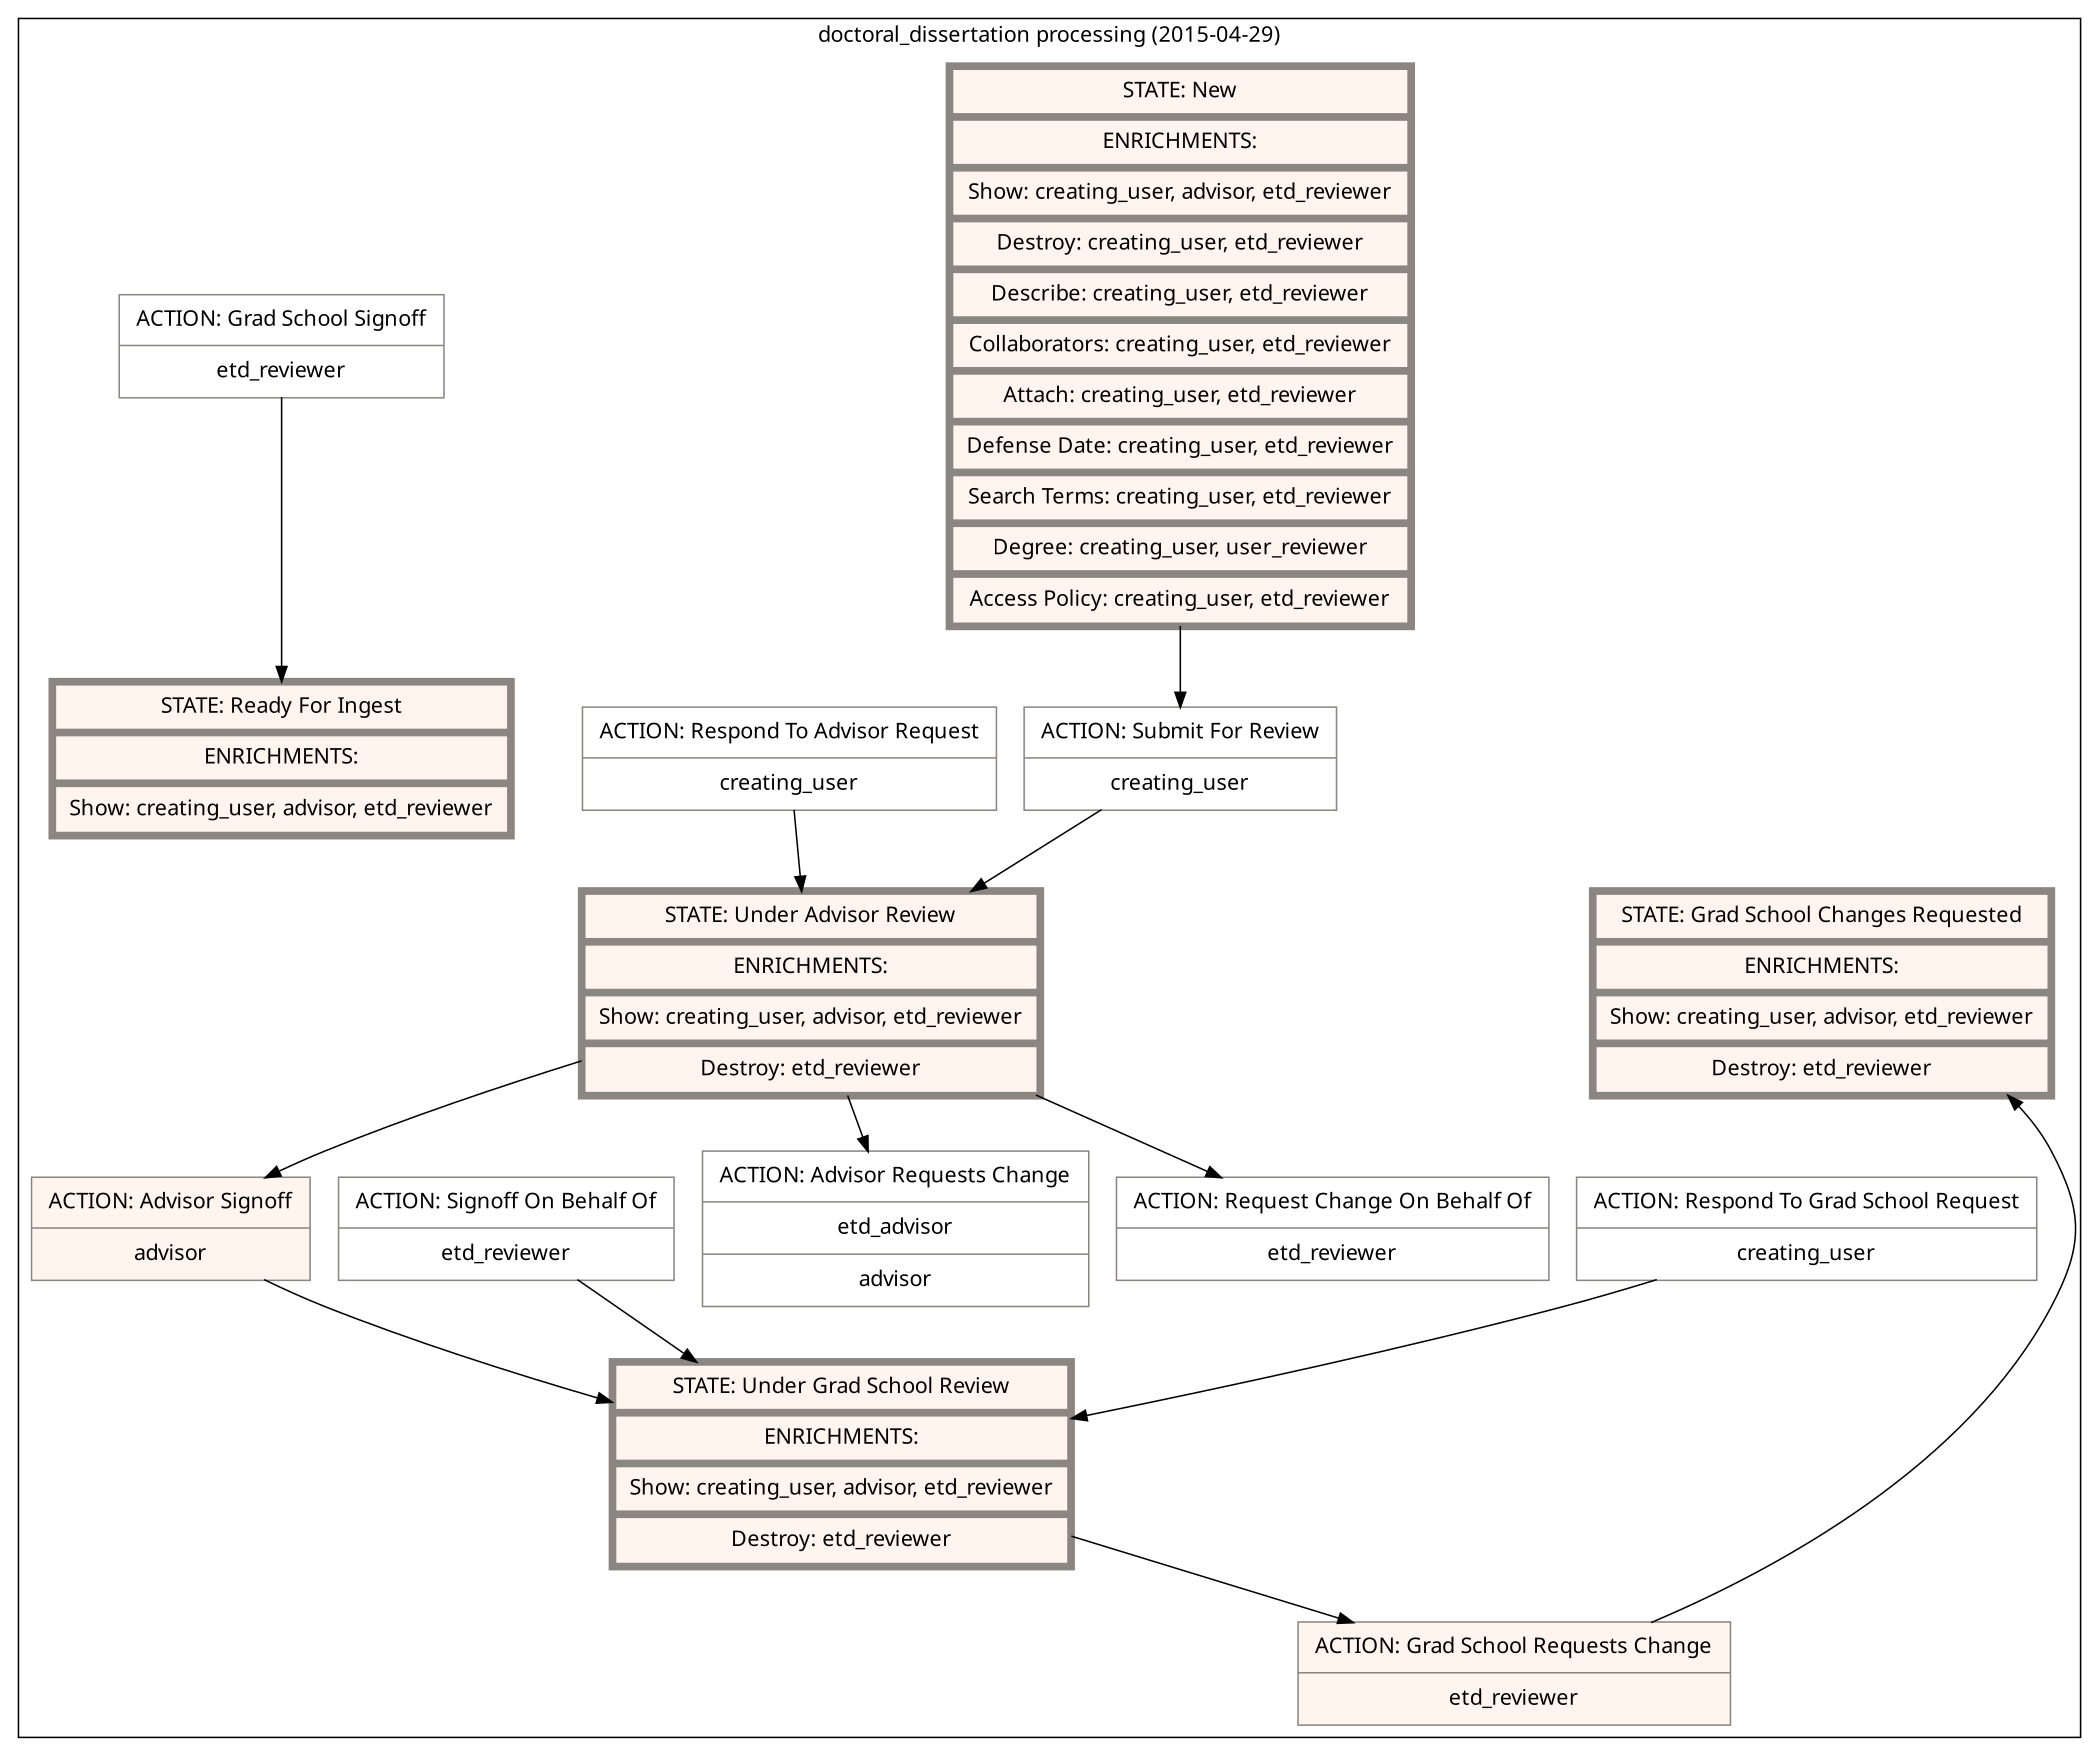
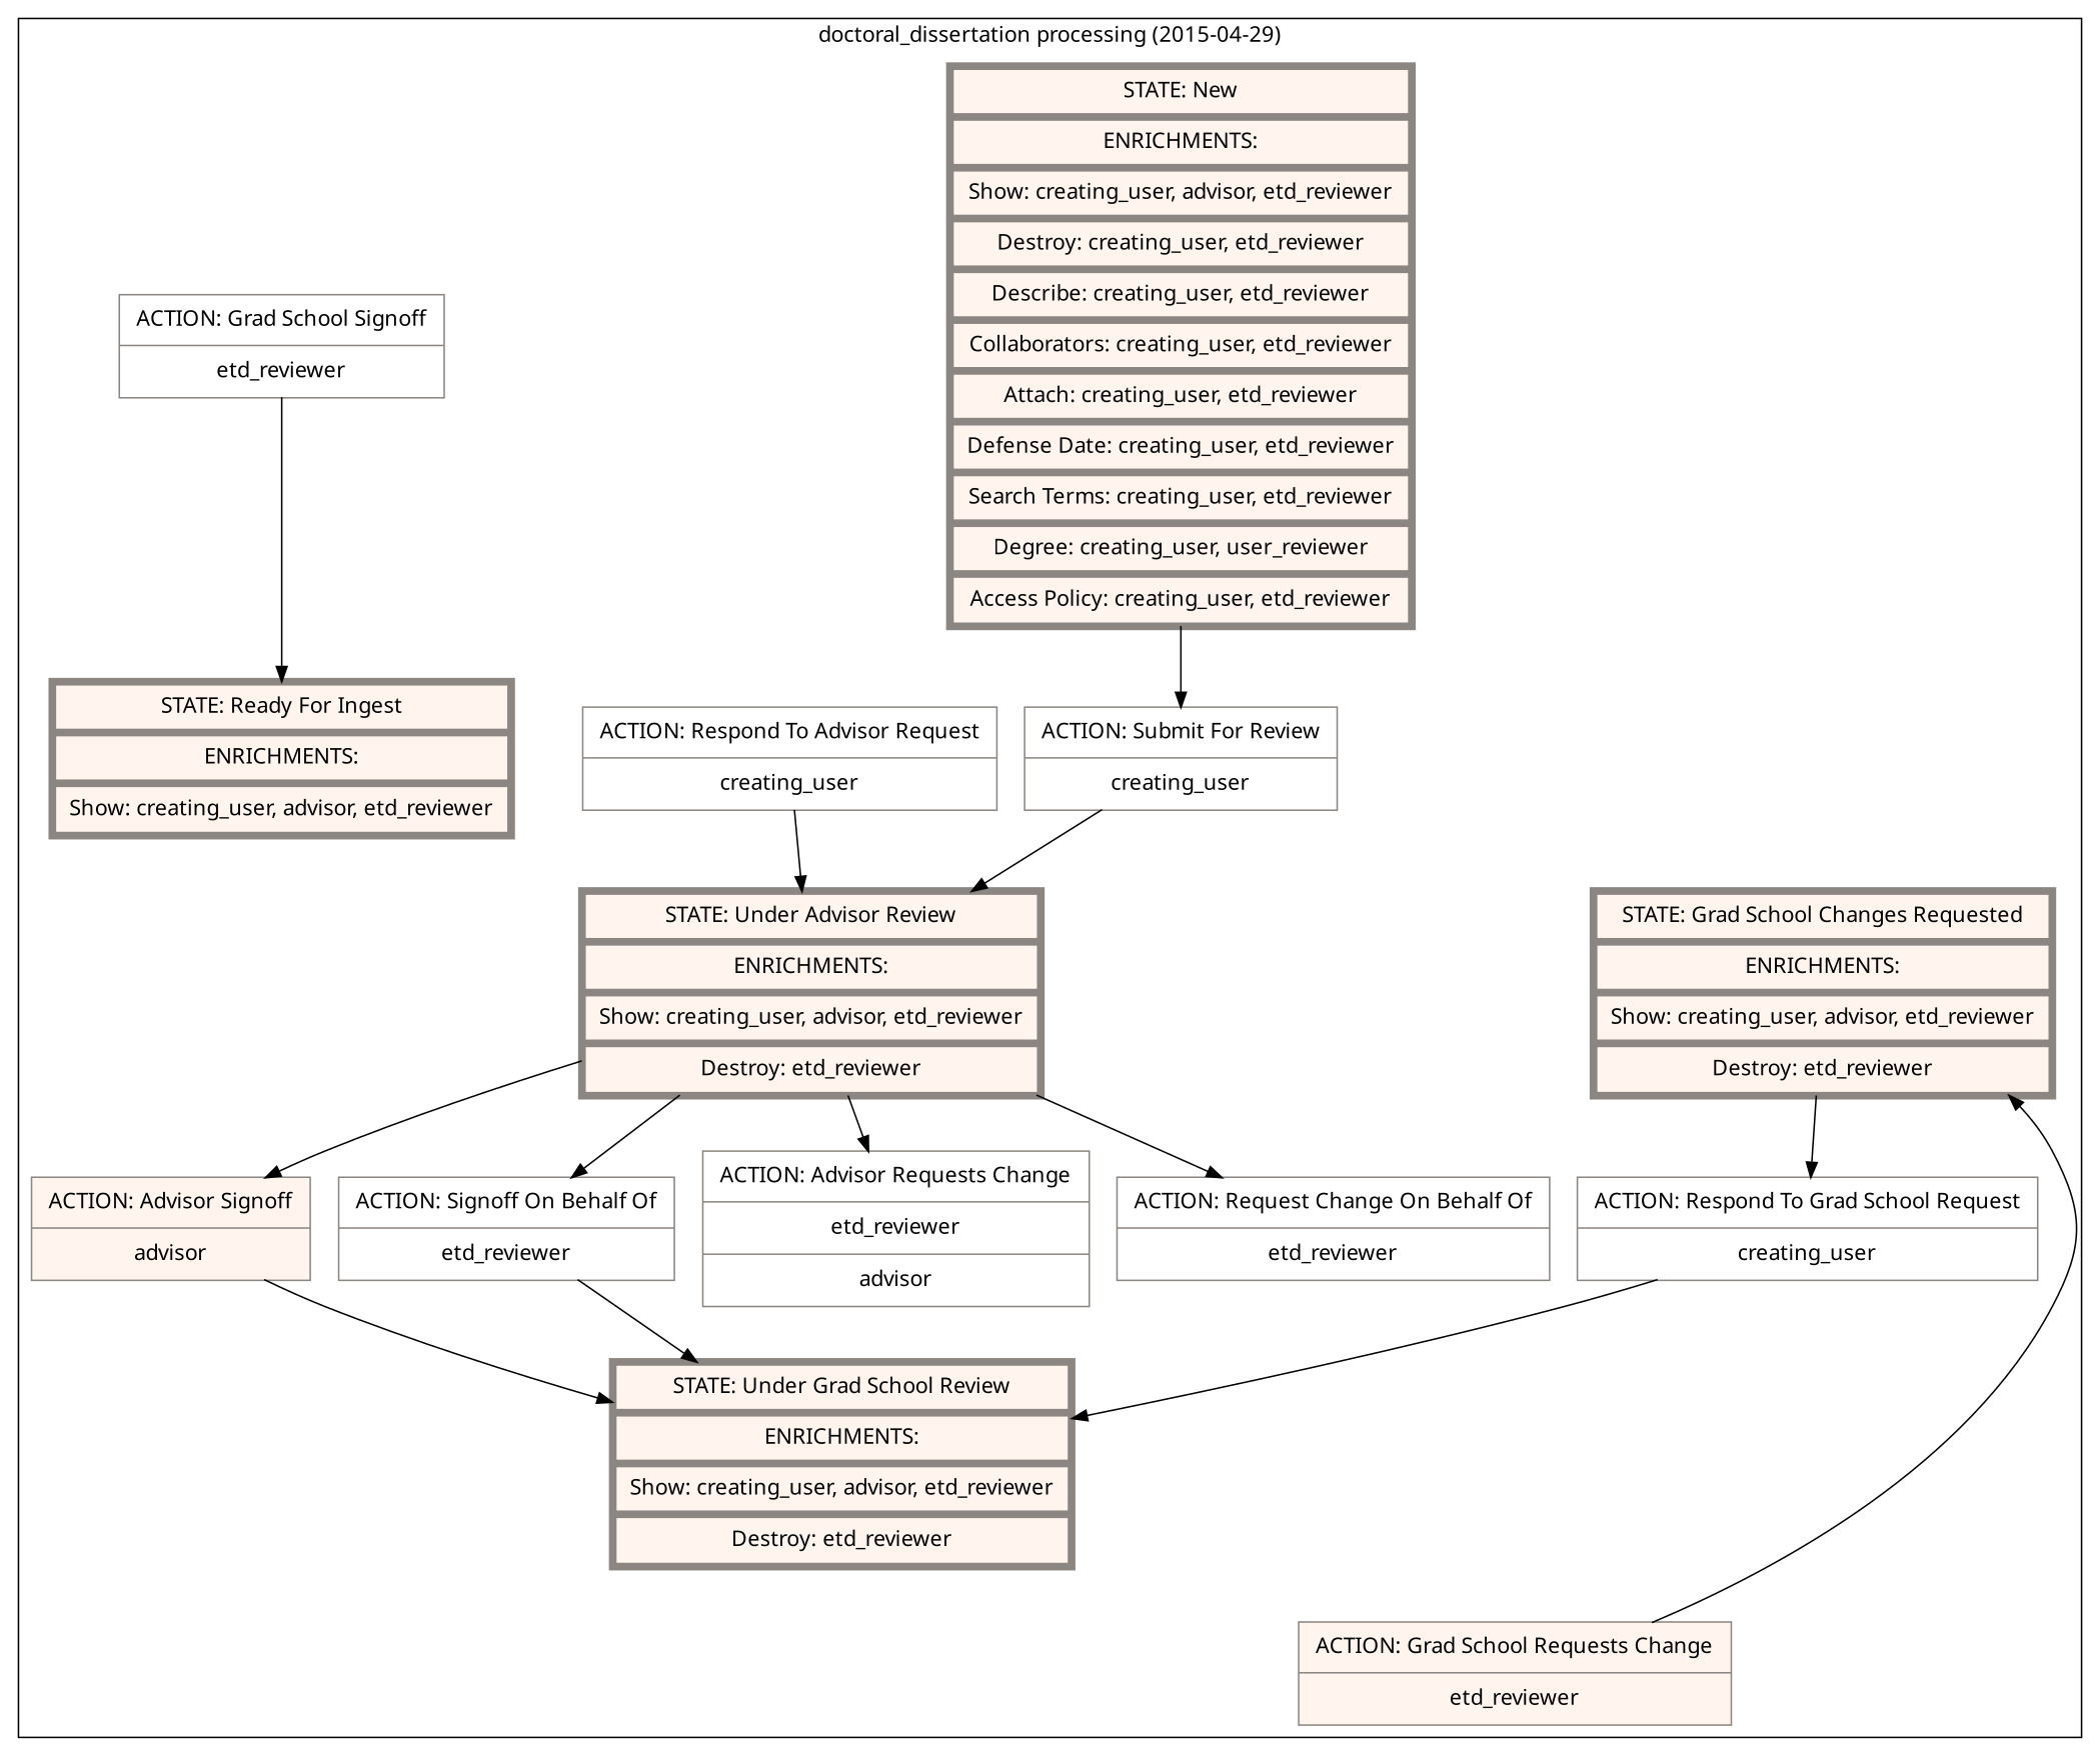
  digraph {
    compound=true
    fontname="Noto Sans"
    node [color=seashell4 fillcolor=seashell1 fontname="Noto Sans" margin="0.15, 0.125" penwidth=1 shape=record style=filled]
    edge [fontname="Noto Sans"]
    n1 [label="{ STATE: Grad School Changes Requested | ENRICHMENTS: | Show: creating_user, advisor, etd_reviewer | Destroy: etd_reviewer }" penwidth=5]
    n2 [label="{ STATE: New | ENRICHMENTS: | Show: creating_user, advisor, etd_reviewer | Destroy: creating_user, etd_reviewer | Describe: creating_user, etd_reviewer | Collaborators: creating_user, etd_reviewer | Attach: creating_user, etd_reviewer | Defense Date: creating_user, etd_reviewer | Search Terms: creating_user, etd_reviewer | Degree: creating_user, user_reviewer | Access Policy: creating_user, etd_reviewer }" penwidth=5]
    n3 [label="{ STATE: Ready For Ingest | ENRICHMENTS: | Show: creating_user, advisor, etd_reviewer }" penwidth=5]
    n4 [label="{ STATE: Under Advisor Review | ENRICHMENTS: | Show: creating_user, advisor, etd_reviewer | Destroy: etd_reviewer }" penwidth=5]
    n5 [label="{ STATE: Under Grad School Review | ENRICHMENTS: | Show: creating_user, advisor, etd_reviewer | Destroy: etd_reviewer }" penwidth=5]
    n6 [fillcolor=white label="{ ACTION: Submit For Review | creating_user }"]
    n7 [label="{ ACTION: Advisor Signoff | advisor }"]
    n8 [fillcolor=white label="{ ACTION: Signoff On Behalf Of | etd_reviewer }"]
    n9 [fillcolor=white label="{ ACTION: Respond To Advisor Request | creating_user }"]
    n10 [fillcolor=white label="{ ACTION: Respond To Grad School Request | creating_user }"]
    n11 [fillcolor=white label="{ ACTION: Grad School Signoff | etd_reviewer }"]
-   n12 [fillcolor=white label="{ ACTION: Advisor Requests Change | etd_advisor | advisor }"]
+   n12 [fillcolor=white label="{ ACTION: Advisor Requests Change | etd_reviewer | advisor }"]
    n13 [label="{ ACTION: Grad School Requests Change | etd_reviewer }"]
    n14 [fillcolor=white label="{ ACTION: Request Change On Behalf Of | etd_reviewer }"]
    subgraph cluster_1 {
      label="doctoral_dissertation processing (2015-04-29)"
      subgraph sub_2 {
        label=States
        n1
        n2
        n3
        n4
        n5
      }
      subgraph sub_3 {
        label=Actions
        n6
        n7
        n8
        n9
        n10
        n11
        n12
        n13
        n14
      }
    }
+   n1 -> n10
    n2 -> n6
    n4 -> n7
+   n4 -> n8
    n4 -> n12
    n4 -> n14
-   n5 -> n13
    n6 -> n4
    n7 -> n5
    n8 -> n5
    n9 -> n4
    n10 -> n5
    n11 -> n3
    n13 -> n1
  }
